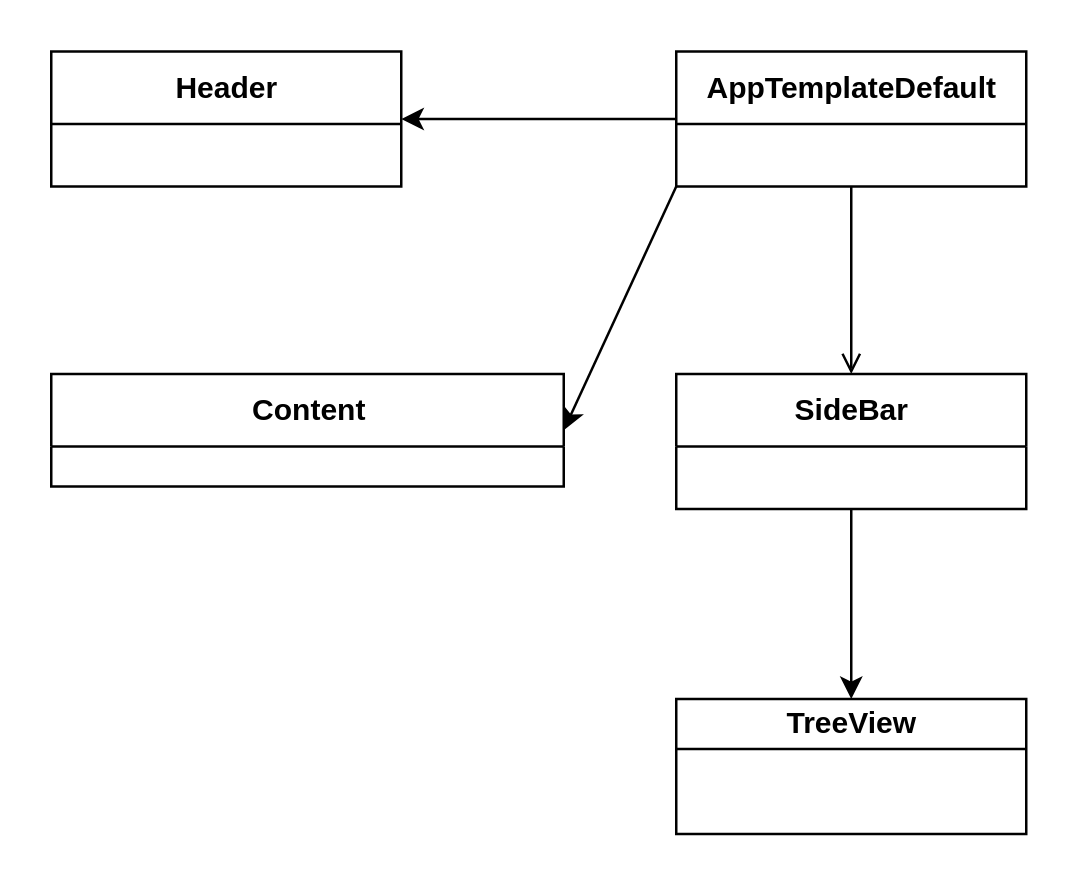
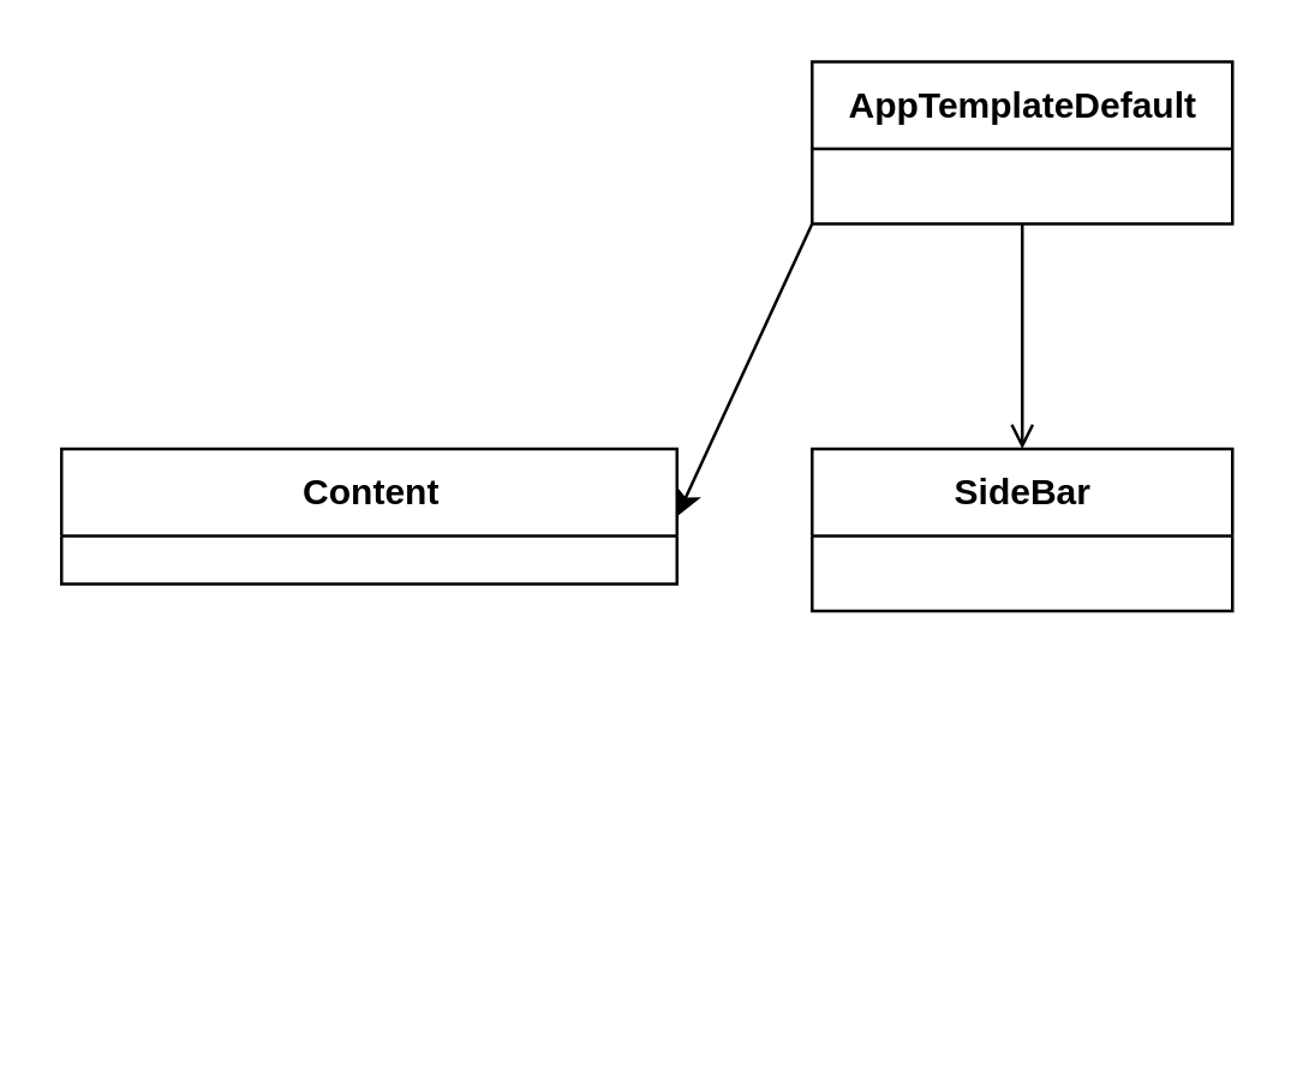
  <mxCell id="0" />
  <mxCell id="1" parent="0" />
  <mxCell id="2" value="Content" style="swimlane;fontStyle=1;align=center;verticalAlign=middle;childLayout=stackLayout;horizontal=1;startSize=29;horizontalStack=0;resizeParent=1;resizeParentMax=0;resizeLast=0;collapsible=0;marginBottom=0;html=1;" vertex="1" parent="1"><mxGeometry x="20" y="149" width="205" height="45" as="geometry" /></mxCell>
- <mxCell id="3" style="edgeStyle=none;html=1;entryX=0.5;entryY=0;entryDx=0;entryDy=0;" edge="1" parent="1" source="4" target="6"><mxGeometry relative="1" as="geometry" /></mxCell>
  <mxCell id="4" value="SideBar" style="swimlane;fontStyle=1;align=center;verticalAlign=middle;childLayout=stackLayout;horizontal=1;startSize=29;horizontalStack=0;resizeParent=1;resizeParentMax=0;resizeLast=0;collapsible=0;marginBottom=0;html=1;" vertex="1" parent="1"><mxGeometry x="270" y="149" width="140" height="54" as="geometry" /></mxCell>
- <mxCell id="5" value="Header" style="swimlane;fontStyle=1;align=center;verticalAlign=middle;childLayout=stackLayout;horizontal=1;startSize=29;horizontalStack=0;resizeParent=1;resizeParentMax=0;resizeLast=0;collapsible=0;marginBottom=0;html=1;" vertex="1" parent="1"><mxGeometry x="20" y="20" width="140" height="54" as="geometry" /></mxCell>
- <mxCell id="6" value="TreeView" style="swimlane;fontStyle=1;align=center;verticalAlign=middle;childLayout=stackLayout;horizontal=1;startSize=20;horizontalStack=0;resizeParent=1;resizeParentMax=0;resizeLast=0;collapsible=0;marginBottom=0;html=1;" vertex="1" parent="1"><mxGeometry x="270" y="279" width="140" height="54" as="geometry" /></mxCell>
- <mxCell id="7" style="edgeStyle=none;html=1;entryX=1;entryY=0.5;entryDx=0;entryDy=0;" edge="1" parent="1" source="10" target="5"><mxGeometry relative="1" as="geometry" /></mxCell>
  <mxCell id="8" style="edgeStyle=none;html=1;entryX=1;entryY=0.5;entryDx=0;entryDy=0;exitX=0;exitY=1;exitDx=0;exitDy=0;" edge="1" parent="1" source="10" target="2"><mxGeometry relative="1" as="geometry" /></mxCell>
  <mxCell id="9" style="edgeStyle=none;html=1;entryX=0.5;entryY=0;entryDx=0;entryDy=0;endArrow=open;" edge="1" parent="1" source="10" target="4"><mxGeometry relative="1" as="geometry" /></mxCell>
  <mxCell id="10" value="AppTemplateDefault" style="swimlane;fontStyle=1;align=center;verticalAlign=middle;childLayout=stackLayout;horizontal=1;startSize=29;horizontalStack=0;resizeParent=1;resizeParentMax=0;resizeLast=0;collapsible=0;marginBottom=0;html=1;" vertex="1" parent="1"><mxGeometry x="270" y="20" width="140" height="54" as="geometry" /></mxCell>
